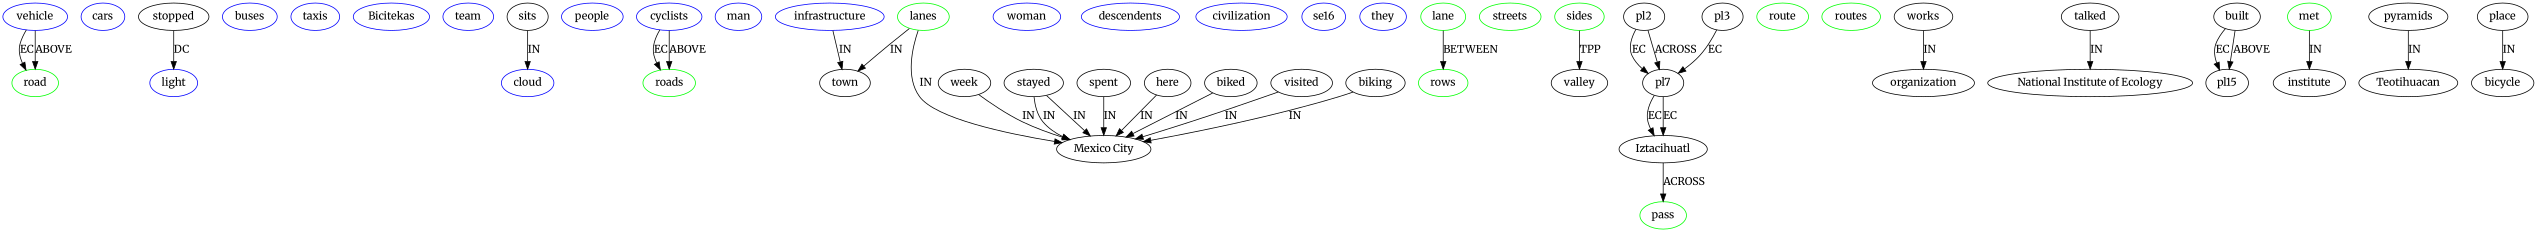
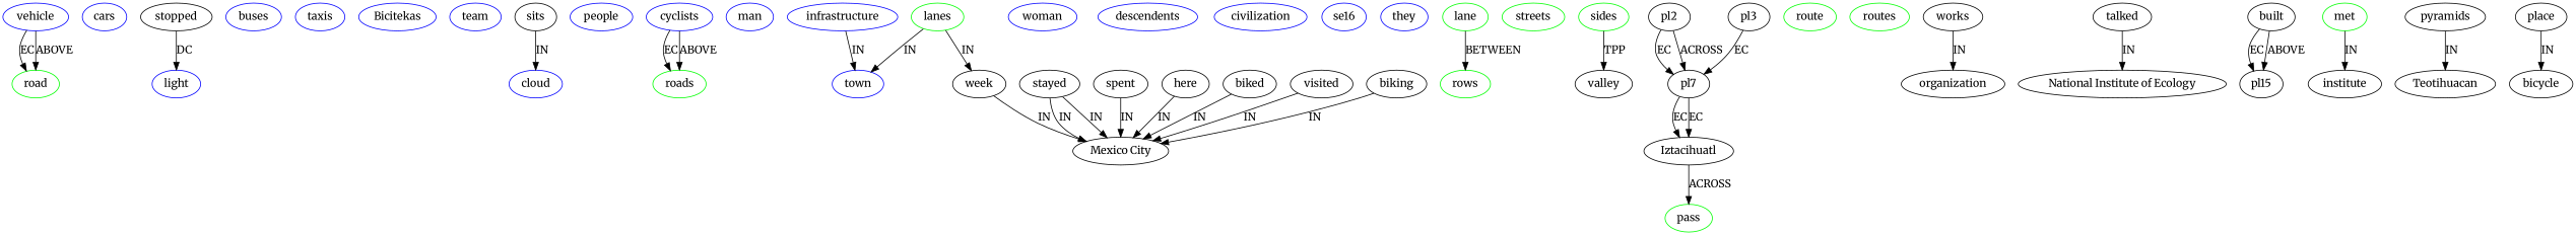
  digraph {
    fontname=Merriweather
    node [fontname=Merriweather]
    edge [fontname=Merriweather]
    vehicle [color=blue]
    road [color=green]
    cars [color=blue]
    light [color=blue]
    buses [color=blue]
    taxis [color=blue]
    Bicitekas [color=blue]
    team [color=blue]
    cloud [color=blue]
    people [color=blue]
    cyclists [color=blue]
    roads [color=green]
    man [color=blue]
    infrastructure [color=blue]
-   town
+   town [color=blue]
    woman [color=blue]
    descendents [color=blue]
    civilization [color=blue]
    se16 [color=blue]
    they [color=blue]
    lane [color=green]
    rows [color=green]
    lanes [color=green]
    "Mexico City"
    streets [color=green]
    sides [color=green]
    valley
    pass [color=green]
    route [color=green]
    routes [color=green]
    works [color=black]
    organization
    sits [color=black]
    stayed [color=black]
    talked [color=black]
    "National Institute of Ecology"
    spent [color=black]
    built [color=black]
    pl15
    week [color=black]
    stopped [color=black]
    met [color=green]
    institute
    pyramids
    Teotihuacan
    here
    biked
    visited
    biking
    place
    bicycle
    pl7
    Iztacihuatl
    pl2
    pl3
    vehicle -> road [label=EC]
    vehicle -> road [label=ABOVE]
    cyclists -> roads [label=EC]
    cyclists -> roads [label=ABOVE]
    infrastructure -> town [label=IN]
    lane -> rows [label=BETWEEN]
    lanes -> town [label=IN]
-   lanes -> "Mexico City" [label=IN]
+   lanes -> week [label=IN]
    sides -> valley [label=TPP]
    works -> organization [label=IN]
    sits -> cloud [label=IN]
    stayed -> "Mexico City" [label=IN]
    stayed -> "Mexico City" [label=IN]
    talked -> "National Institute of Ecology" [label=IN]
    spent -> "Mexico City" [label=IN]
    built -> pl15 [label=EC]
    built -> pl15 [label=ABOVE]
    week -> "Mexico City" [label=IN]
    stopped -> light [label=DC]
    met -> institute [label=IN]
    pyramids -> Teotihuacan [label=IN]
    here -> "Mexico City" [label=IN]
    biked -> "Mexico City" [label=IN]
    visited -> "Mexico City" [label=IN]
    biking -> "Mexico City" [label=IN]
    place -> bicycle [label=IN]
    pl7 -> Iztacihuatl [label=EC]
    pl7 -> Iztacihuatl [label=EC]
    Iztacihuatl -> pass [label=ACROSS]
    pl2 -> pl7 [label=EC]
    pl2 -> pl7 [label=ACROSS]
    pl3 -> pl7 [label=EC]
  }
